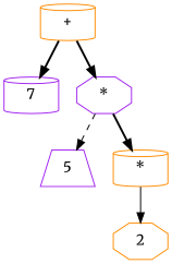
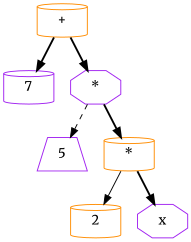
  digraph {
    fontname=Merriweather
    node [color=purple fontname=Merriweather shape=cylinder]
    edge [fontname=Merriweather style=bold]
    n1 [color=darkorange label="+"]
    n2 [label=7]
    n3 [label="*" shape=octagon]
    n4 [label=5 shape=trapezium]
    n5 [color=darkorange label="*"]
-   n6 [color=darkorange label=2 shape=octagon]
+   n6 [color=darkorange label=2]
+   n7 [label=x shape=octagon]
    n1 -> n2
    n1 -> n3
    n3 -> n4 [style=dashed]
    n3 -> n5
    n5 -> n6 [style=solid]
+   n5 -> n7
  }
